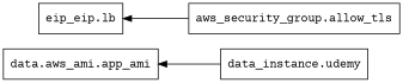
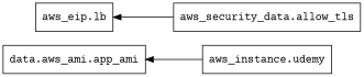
  digraph {
    fontname="Courier Prime"
    rankdir=RL
    node [fontname="Courier Prime" shape=rect]
    edge [fontname="Courier Prime"]
    n1 [label="data.aws_ami.app_ami"]
-   n2 [label="eip_eip.lb"]
-   n3 [label="data_instance.udemy"]
-   n4 [label="aws_security_group.allow_tls"]
+   n2 [label="aws_eip.lb"]
+   n3 [label="aws_instance.udemy"]
+   n4 [label="aws_security_data.allow_tls"]
    n3 -> n1
    n4 -> n2
  }
